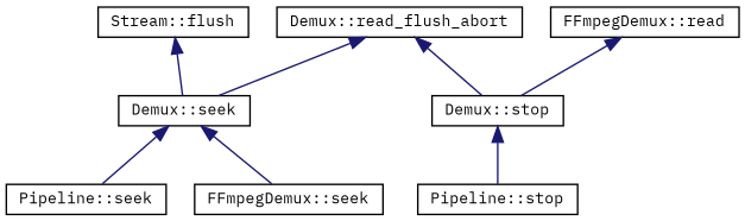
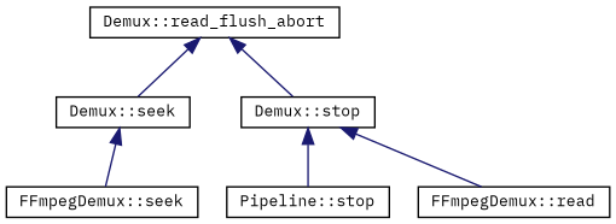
  digraph {
    fontname="IBM Plex Mono"
    rankdir=TB
    node [color=black fillcolor=white fontname="IBM Plex Mono" fontsize=10 shape=record style=filled]
    edge [color=midnightblue dir=back fontname="IBM Plex Mono" fontsize=10 labelfontname=Helvetica labelfontsize=10 style=solid]
-   n1 [height=0.2 label="Stream::flush" width=0.4]
    n2 [height=0.2 label="Demux::seek" width=0.4]
    n3 [height=0.2 label="Demux::read_flush_abort" width=0.4]
    n4 [height=0.2 label="Demux::stop" width=0.4]
-   n5 [height=0.2 label="Pipeline::seek" width=0.4]
    n6 [height=0.2 label="FFmpegDemux::seek" width=0.4]
    n7 [height=0.2 label="Pipeline::stop" width=0.4]
    n8 [height=0.2 label="FFmpegDemux::read" width=0.4]
-   n1 -> n2
-   n2 -> n5
    n2 -> n6
    n3 -> n2
    n3 -> n4
    n4 -> n7
-   n8 -> n4
+   n4 -> n8
  }
